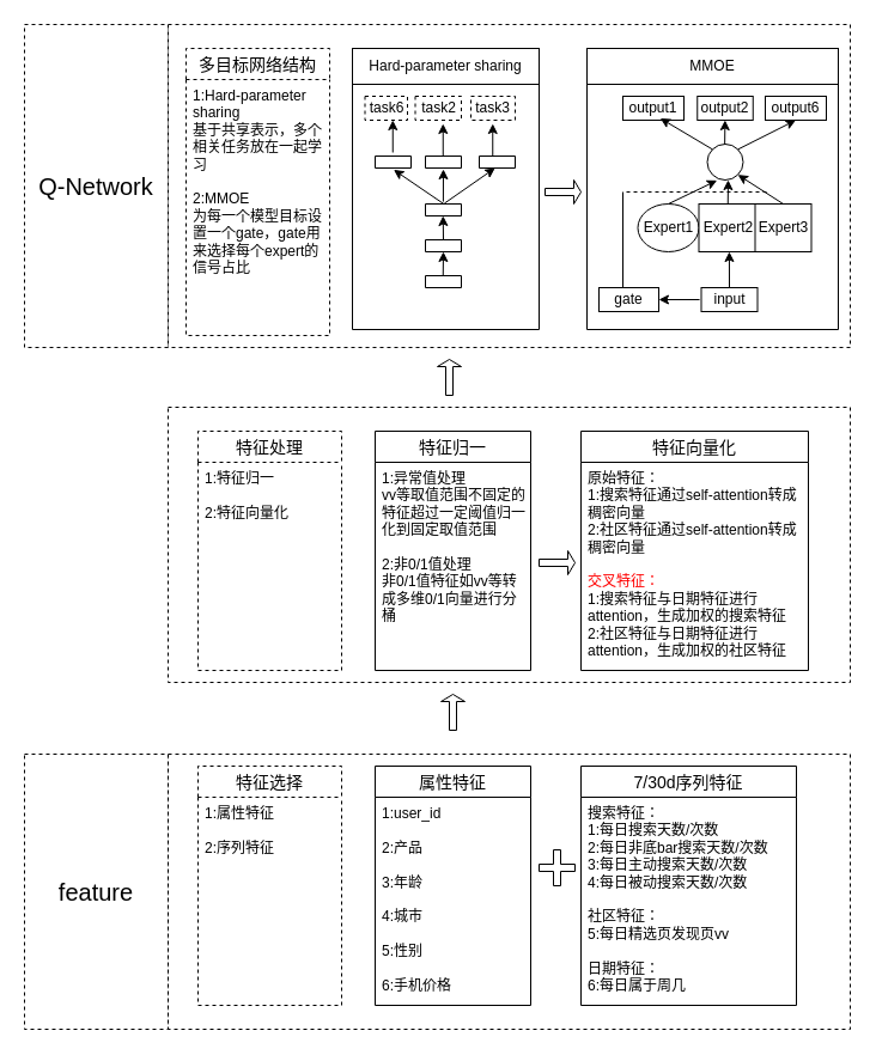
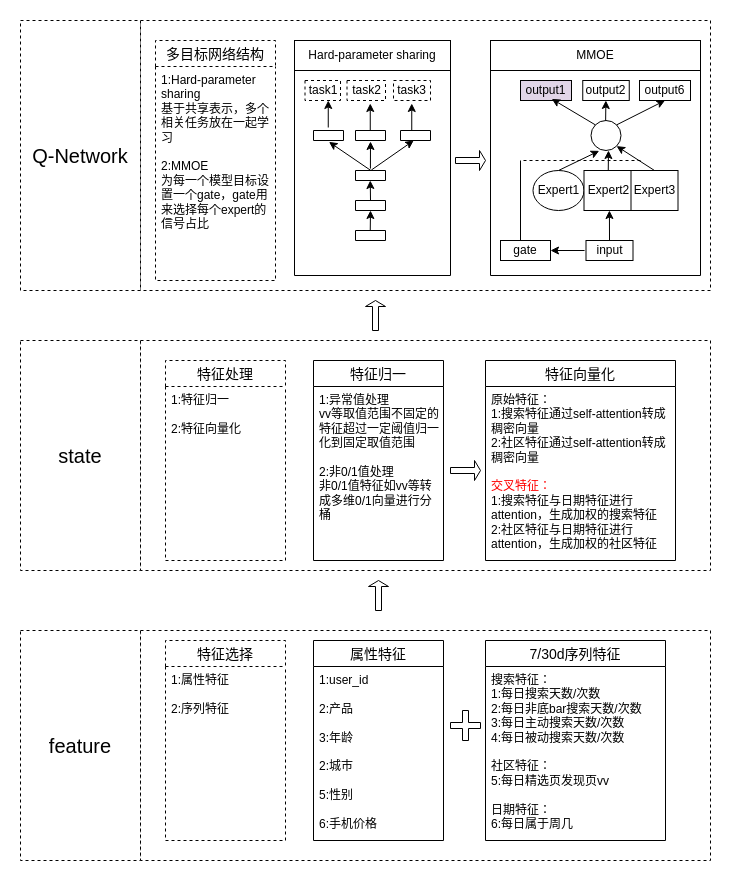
  <mxCell id="0" />
  <mxCell id="1" parent="0" />
  <mxCell id="2" value="" style="rounded=0;whiteSpace=wrap;html=1;dashed=1;" parent="1" vertex="1"><mxGeometry x="140" y="20" width="570" height="270" as="geometry" /></mxCell>
  <mxCell id="3" value="" style="rounded=0;whiteSpace=wrap;html=1;dashed=1;" parent="1" vertex="1"><mxGeometry x="140" y="630" width="570" height="230" as="geometry" /></mxCell>
  <mxCell id="4" value="" style="rounded=0;whiteSpace=wrap;html=1;dashed=1;" parent="1" vertex="1"><mxGeometry x="140" y="340" width="570" height="230" as="geometry" /></mxCell>
  <mxCell id="5" value="属性特征" style="swimlane;fontStyle=0;childLayout=stackLayout;horizontal=1;startSize=26;horizontalStack=0;resizeParent=1;resizeParentMax=0;resizeLast=0;collapsible=1;marginBottom=0;align=center;fontSize=14;" parent="1" vertex="1"><mxGeometry x="313" y="640" width="130" height="200" as="geometry"><mxRectangle x="280" y="370" width="100" height="30" as="alternateBounds" /></mxGeometry></mxCell>
- <mxCell id="6" value="1:user_id&lt;br&gt;&lt;br&gt;2:产品&lt;br&gt;&lt;br&gt;3:年龄&lt;br&gt;&lt;br&gt;4:城市&lt;br&gt;&lt;br&gt;5:性别&lt;br&gt;&lt;br&gt;6:手机价格" style="text;strokeColor=none;fillColor=none;spacingLeft=4;spacingRight=4;overflow=hidden;rotatable=0;points=[[0,0.5],[1,0.5]];portConstraint=eastwest;fontSize=12;whiteSpace=wrap;html=1;" parent="5" vertex="1"><mxGeometry y="26" width="130" height="174" as="geometry" /></mxCell>
+ <mxCell id="6" value="1:user_id&lt;br&gt;&lt;br&gt;2:产品&lt;br&gt;&lt;br&gt;3:年龄&lt;br&gt;&lt;br&gt;2:城市&lt;br&gt;&lt;br&gt;5:性别&lt;br&gt;&lt;br&gt;6:手机价格" style="text;strokeColor=none;fillColor=none;spacingLeft=4;spacingRight=4;overflow=hidden;rotatable=0;points=[[0,0.5],[1,0.5]];portConstraint=eastwest;fontSize=12;whiteSpace=wrap;html=1;" parent="5" vertex="1"><mxGeometry y="26" width="130" height="174" as="geometry" /></mxCell>
  <mxCell id="7" value="7/30d序列特征" style="swimlane;fontStyle=0;childLayout=stackLayout;horizontal=1;startSize=26;horizontalStack=0;resizeParent=1;resizeParentMax=0;resizeLast=0;collapsible=1;marginBottom=0;align=center;fontSize=14;" parent="1" vertex="1"><mxGeometry x="485" y="640" width="180" height="200" as="geometry"><mxRectangle x="280" y="370" width="100" height="30" as="alternateBounds" /></mxGeometry></mxCell>
  <mxCell id="8" value="搜索特征：&lt;br&gt;1:每日搜索天数/次数&lt;br&gt;2:每日非底bar搜索天数/次数&lt;br&gt;3:每日主动搜索天数/次数&lt;br&gt;4:每日被动搜索天数/次数&lt;br&gt;&lt;br&gt;社区特征：&lt;br&gt;5:每日精选页发现页vv&lt;br&gt;&lt;br&gt;日期特征：&lt;br&gt;6:每日属于周几" style="text;strokeColor=none;fillColor=none;spacingLeft=4;spacingRight=4;overflow=hidden;rotatable=0;points=[[0,0.5],[1,0.5]];portConstraint=eastwest;fontSize=12;whiteSpace=wrap;html=1;" parent="7" vertex="1"><mxGeometry y="26" width="180" height="174" as="geometry" /></mxCell>
  <mxCell id="9" value="特征选择" style="swimlane;fontStyle=0;childLayout=stackLayout;horizontal=1;startSize=26;horizontalStack=0;resizeParent=1;resizeParentMax=0;resizeLast=0;collapsible=1;marginBottom=0;align=center;fontSize=14;dashed=1;" parent="1" vertex="1"><mxGeometry x="165" y="640" width="120" height="200" as="geometry"><mxRectangle x="145" y="1230" width="100" height="30" as="alternateBounds" /></mxGeometry></mxCell>
  <mxCell id="10" value="1:属性特征&lt;br&gt;&lt;br&gt;2:序列特征" style="text;strokeColor=none;fillColor=none;spacingLeft=4;spacingRight=4;overflow=hidden;rotatable=0;points=[[0,0.5],[1,0.5]];portConstraint=eastwest;fontSize=12;whiteSpace=wrap;html=1;" parent="9" vertex="1"><mxGeometry y="26" width="120" height="174" as="geometry" /></mxCell>
  <mxCell id="11" value="特征归一" style="swimlane;fontStyle=0;childLayout=stackLayout;horizontal=1;startSize=26;horizontalStack=0;resizeParent=1;resizeParentMax=0;resizeLast=0;collapsible=1;marginBottom=0;align=center;fontSize=14;" parent="1" vertex="1"><mxGeometry x="313" y="360" width="130" height="200" as="geometry"><mxRectangle x="280" y="370" width="100" height="30" as="alternateBounds" /></mxGeometry></mxCell>
  <mxCell id="12" value="1:异常值处理&lt;br&gt;vv等取值范围不固定的特征超过一定阈值归一化到固定取值范围&lt;br&gt;&lt;br&gt;2:非0/1值处理&lt;br&gt;非0/1值特征如vv等转成多维0/1向量进行分桶" style="text;strokeColor=none;fillColor=none;spacingLeft=4;spacingRight=4;overflow=hidden;rotatable=0;points=[[0,0.5],[1,0.5]];portConstraint=eastwest;fontSize=12;whiteSpace=wrap;html=1;" parent="11" vertex="1"><mxGeometry y="26" width="130" height="174" as="geometry" /></mxCell>
  <mxCell id="13" value="特征向量化" style="swimlane;fontStyle=0;childLayout=stackLayout;horizontal=1;startSize=26;horizontalStack=0;resizeParent=1;resizeParentMax=0;resizeLast=0;collapsible=1;marginBottom=0;align=center;fontSize=14;" parent="1" vertex="1"><mxGeometry x="485" y="360" width="190" height="200" as="geometry"><mxRectangle x="280" y="370" width="100" height="30" as="alternateBounds" /></mxGeometry></mxCell>
  <mxCell id="14" value="原始特征：&lt;br&gt;1:搜索特征通过self-attention转成稠密向量&lt;br&gt;2:社区特征通过self-attention转成稠密向量&lt;br&gt;&lt;br&gt;&lt;font color=&quot;#ff0000&quot;&gt;交叉特征：&lt;/font&gt;&lt;br&gt;1:搜索特征与日期特征进行attention，生成加权的搜索特征&lt;br&gt;2:社区特征与日期特征进行attention，生成加权的社区特征" style="text;strokeColor=none;fillColor=none;spacingLeft=4;spacingRight=4;overflow=hidden;rotatable=0;points=[[0,0.5],[1,0.5]];portConstraint=eastwest;fontSize=12;whiteSpace=wrap;html=1;" parent="13" vertex="1"><mxGeometry y="26" width="190" height="174" as="geometry" /></mxCell>
  <mxCell id="15" value="特征处理" style="swimlane;fontStyle=0;childLayout=stackLayout;horizontal=1;startSize=26;horizontalStack=0;resizeParent=1;resizeParentMax=0;resizeLast=0;collapsible=1;marginBottom=0;align=center;fontSize=14;dashed=1;" parent="1" vertex="1"><mxGeometry x="165" y="360" width="120" height="200" as="geometry"><mxRectangle x="145" y="950" width="100" height="30" as="alternateBounds" /></mxGeometry></mxCell>
  <mxCell id="16" value="1:特征归一&lt;br&gt;&lt;br&gt;2:特征向量化" style="text;strokeColor=none;fillColor=none;spacingLeft=4;spacingRight=4;overflow=hidden;rotatable=0;points=[[0,0.5],[1,0.5]];portConstraint=eastwest;fontSize=12;whiteSpace=wrap;html=1;" parent="15" vertex="1"><mxGeometry y="26" width="120" height="174" as="geometry" /></mxCell>
  <mxCell id="17" value="" style="shape=cross;whiteSpace=wrap;html=1;" parent="1" vertex="1"><mxGeometry x="450" y="710" width="30" height="30" as="geometry" /></mxCell>
  <mxCell id="18" value="" style="shape=singleArrow;whiteSpace=wrap;html=1;" parent="1" vertex="1"><mxGeometry x="450" y="460" width="30" height="20" as="geometry" /></mxCell>
  <mxCell id="19" value="多目标网络结构" style="swimlane;fontStyle=0;childLayout=stackLayout;horizontal=1;startSize=26;horizontalStack=0;resizeParent=1;resizeParentMax=0;resizeLast=0;collapsible=1;marginBottom=0;align=center;fontSize=14;dashed=1;" parent="1" vertex="1"><mxGeometry x="155" y="40" width="120" height="240" as="geometry"><mxRectangle x="135" y="630" width="100" height="30" as="alternateBounds" /></mxGeometry></mxCell>
  <mxCell id="20" value="1:Hard-parameter sharing&lt;br&gt;基于共享表示，多个相关任务放在一起学习&lt;br&gt;&lt;br&gt;2:MMOE&lt;br&gt;为每一个模型目标设置一个gate，gate用来选择每个expert的信号占比" style="text;strokeColor=none;fillColor=none;spacingLeft=4;spacingRight=4;overflow=hidden;rotatable=0;points=[[0,0.5],[1,0.5]];portConstraint=eastwest;fontSize=12;whiteSpace=wrap;html=1;" parent="19" vertex="1"><mxGeometry y="26" width="120" height="214" as="geometry" /></mxCell>
  <mxCell id="21" value="" style="verticalLabelPosition=bottom;verticalAlign=top;html=1;shape=mxgraph.basic.rect;fillColor2=none;strokeWidth=1;size=20;indent=5;" parent="1" vertex="1"><mxGeometry x="294" y="45" width="156" height="230" as="geometry" /></mxCell>
  <mxCell id="22" value="" style="verticalLabelPosition=bottom;verticalAlign=top;html=1;shape=mxgraph.basic.rect;fillColor2=none;strokeWidth=1;size=20;indent=5;" parent="1" vertex="1"><mxGeometry x="490" y="45" width="210" height="230" as="geometry" /></mxCell>
  <mxCell id="23" value="" style="verticalLabelPosition=bottom;verticalAlign=top;html=1;shape=mxgraph.basic.rect;fillColor2=none;strokeWidth=1;size=20;indent=5;" parent="1" vertex="1"><mxGeometry x="355" y="230" width="30" height="10" as="geometry" /></mxCell>
  <mxCell id="24" value="" style="verticalLabelPosition=bottom;verticalAlign=top;html=1;shape=mxgraph.basic.rect;fillColor2=none;strokeWidth=1;size=20;indent=5;" parent="1" vertex="1"><mxGeometry x="355" y="200" width="30" height="10" as="geometry" /></mxCell>
  <mxCell id="25" value="" style="verticalLabelPosition=bottom;verticalAlign=top;html=1;shape=mxgraph.basic.rect;fillColor2=none;strokeWidth=1;size=20;indent=5;" parent="1" vertex="1"><mxGeometry x="355" y="170" width="30" height="10" as="geometry" /></mxCell>
  <mxCell id="26" value="" style="verticalLabelPosition=bottom;verticalAlign=top;html=1;shape=mxgraph.basic.rect;fillColor2=none;strokeWidth=1;size=20;indent=5;" parent="1" vertex="1"><mxGeometry x="313" y="130" width="30" height="10" as="geometry" /></mxCell>
  <mxCell id="27" value="" style="verticalLabelPosition=bottom;verticalAlign=top;html=1;shape=mxgraph.basic.rect;fillColor2=none;strokeWidth=1;size=20;indent=5;" parent="1" vertex="1"><mxGeometry x="355" y="130" width="30" height="10" as="geometry" /></mxCell>
  <mxCell id="28" value="" style="verticalLabelPosition=bottom;verticalAlign=top;html=1;shape=mxgraph.basic.rect;fillColor2=none;strokeWidth=1;size=20;indent=5;" parent="1" vertex="1"><mxGeometry x="400" y="130" width="30" height="10" as="geometry" /></mxCell>
  <mxCell id="29" value="" style="endArrow=classic;html=1;rounded=0;exitX=0.513;exitY=0;exitDx=0;exitDy=0;exitPerimeter=0;entryX=0.516;entryY=1.143;entryDx=0;entryDy=0;entryPerimeter=0;" parent="1" source="25" target="26" edge="1"><mxGeometry width="50" height="50" relative="1" as="geometry"><mxPoint x="334" y="180" as="sourcePoint" /><mxPoint x="384" y="130" as="targetPoint" /></mxGeometry></mxCell>
  <mxCell id="30" value="" style="endArrow=classic;html=1;rounded=0;exitX=0.497;exitY=-0.19;exitDx=0;exitDy=0;exitPerimeter=0;entryX=0.516;entryY=1.143;entryDx=0;entryDy=0;entryPerimeter=0;" parent="1" source="25" edge="1"><mxGeometry width="50" height="50" relative="1" as="geometry"><mxPoint x="412" y="170" as="sourcePoint" /><mxPoint x="370" y="141" as="targetPoint" /></mxGeometry></mxCell>
  <mxCell id="31" value="" style="endArrow=classic;html=1;rounded=0;exitX=0.529;exitY=-0.048;exitDx=0;exitDy=0;exitPerimeter=0;entryX=0.441;entryY=1;entryDx=0;entryDy=0;entryPerimeter=0;" parent="1" source="25" target="28" edge="1"><mxGeometry width="50" height="50" relative="1" as="geometry"><mxPoint x="380" y="178" as="sourcePoint" /><mxPoint x="380" y="150" as="targetPoint" /></mxGeometry></mxCell>
  <mxCell id="32" value="" style="endArrow=classic;html=1;rounded=0;entryX=0.516;entryY=1.143;entryDx=0;entryDy=0;entryPerimeter=0;" parent="1" edge="1"><mxGeometry width="50" height="50" relative="1" as="geometry"><mxPoint x="370" y="200" as="sourcePoint" /><mxPoint x="369.76" y="180" as="targetPoint" /></mxGeometry></mxCell>
  <mxCell id="33" value="" style="endArrow=classic;html=1;rounded=0;exitX=0.497;exitY=-0.19;exitDx=0;exitDy=0;exitPerimeter=0;" parent="1" edge="1"><mxGeometry width="50" height="50" relative="1" as="geometry"><mxPoint x="369.76" y="230" as="sourcePoint" /><mxPoint x="370" y="210" as="targetPoint" /></mxGeometry></mxCell>
- <mxCell id="34" value="task6" style="rounded=0;whiteSpace=wrap;html=1;dashed=1;" parent="1" vertex="1"><mxGeometry x="304.5" y="80" width="35.5" height="20" as="geometry" /></mxCell>
+ <mxCell id="34" value="task1" style="rounded=0;whiteSpace=wrap;html=1;dashed=1;" parent="1" vertex="1"><mxGeometry x="304.5" y="80" width="35.5" height="20" as="geometry" /></mxCell>
  <mxCell id="35" value="task2" style="rounded=0;whiteSpace=wrap;html=1;dashed=1;" parent="1" vertex="1"><mxGeometry x="346.5" y="80" width="38.5" height="20" as="geometry" /></mxCell>
  <mxCell id="36" value="task3" style="rounded=0;whiteSpace=wrap;html=1;dashed=1;" parent="1" vertex="1"><mxGeometry x="393" y="80" width="37" height="20" as="geometry" /></mxCell>
  <mxCell id="37" value="" style="endArrow=classic;html=1;rounded=0;exitX=0.497;exitY=-0.19;exitDx=0;exitDy=0;exitPerimeter=0;entryX=0.516;entryY=1.143;entryDx=0;entryDy=0;entryPerimeter=0;" parent="1" edge="1"><mxGeometry width="50" height="50" relative="1" as="geometry"><mxPoint x="327.76" y="127" as="sourcePoint" /><mxPoint x="327.76" y="100" as="targetPoint" /></mxGeometry></mxCell>
  <mxCell id="38" value="" style="endArrow=classic;html=1;rounded=0;exitX=0.497;exitY=-0.19;exitDx=0;exitDy=0;exitPerimeter=0;entryX=0.516;entryY=1.143;entryDx=0;entryDy=0;entryPerimeter=0;" parent="1" edge="1"><mxGeometry width="50" height="50" relative="1" as="geometry"><mxPoint x="369.76" y="130" as="sourcePoint" /><mxPoint x="369.76" y="103" as="targetPoint" /></mxGeometry></mxCell>
  <mxCell id="39" value="" style="endArrow=classic;html=1;rounded=0;exitX=0.497;exitY=-0.19;exitDx=0;exitDy=0;exitPerimeter=0;entryX=0.516;entryY=1.143;entryDx=0;entryDy=0;entryPerimeter=0;" parent="1" edge="1"><mxGeometry width="50" height="50" relative="1" as="geometry"><mxPoint x="411.26" y="130" as="sourcePoint" /><mxPoint x="411.26" y="103" as="targetPoint" /></mxGeometry></mxCell>
  <mxCell id="40" value="Hard-parameter sharing" style="rounded=0;whiteSpace=wrap;html=1;" parent="1" vertex="1"><mxGeometry x="294" y="40" width="156" height="30" as="geometry" /></mxCell>
  <mxCell id="41" value="Expert1" style="ellipse;whiteSpace=wrap;html=1;" parent="1" vertex="1"><mxGeometry x="532.5" y="170" width="51" height="40" as="geometry" /></mxCell>
  <mxCell id="42" value="Expert2" style="rounded=0;whiteSpace=wrap;html=1;" parent="1" vertex="1"><mxGeometry x="583.5" y="170" width="49" height="40" as="geometry" /></mxCell>
  <mxCell id="43" value="Expert3" style="rounded=0;whiteSpace=wrap;html=1;" parent="1" vertex="1"><mxGeometry x="630.5" y="170" width="47" height="40" as="geometry" /></mxCell>
  <mxCell id="44" value="input" style="rounded=0;whiteSpace=wrap;html=1;" parent="1" vertex="1"><mxGeometry x="585.5" y="240" width="47" height="20" as="geometry" /></mxCell>
  <mxCell id="45" value="gate" style="rounded=0;whiteSpace=wrap;html=1;" parent="1" vertex="1"><mxGeometry x="500" y="240" width="50" height="20" as="geometry" /></mxCell>
  <mxCell id="46" value="" style="endArrow=classic;html=1;rounded=0;exitX=0.5;exitY=0;exitDx=0;exitDy=0;" parent="1" source="44" edge="1"><mxGeometry width="50" height="50" relative="1" as="geometry"><mxPoint x="608.69" y="230" as="sourcePoint" /><mxPoint x="608.93" y="210" as="targetPoint" /></mxGeometry></mxCell>
  <mxCell id="47" value="" style="endArrow=classic;html=1;rounded=0;exitX=0.5;exitY=0;exitDx=0;exitDy=0;" parent="1" edge="1"><mxGeometry width="50" height="50" relative="1" as="geometry"><mxPoint x="584.07" y="250" as="sourcePoint" /><mxPoint x="550" y="250" as="targetPoint" /></mxGeometry></mxCell>
- <mxCell id="48" value="output1" style="rounded=0;whiteSpace=wrap;html=1;" parent="1" vertex="1"><mxGeometry x="520" y="80" width="51" height="20" as="geometry" /></mxCell>
+ <mxCell id="48" value="output1" style="rounded=0;whiteSpace=wrap;html=1;fillColor=#e1d5e7;" parent="1" vertex="1"><mxGeometry x="520" y="80" width="51" height="20" as="geometry" /></mxCell>
  <mxCell id="49" value="output6" style="rounded=0;whiteSpace=wrap;html=1;" parent="1" vertex="1"><mxGeometry x="639" y="80" width="51" height="20" as="geometry" /></mxCell>
  <mxCell id="50" value="" style="ellipse;whiteSpace=wrap;html=1;aspect=fixed;" parent="1" vertex="1"><mxGeometry x="590.5" y="120" width="30" height="30" as="geometry" /></mxCell>
  <mxCell id="51" value="" style="endArrow=classic;html=1;rounded=0;exitX=0.5;exitY=0;exitDx=0;exitDy=0;" parent="1" edge="1"><mxGeometry width="50" height="50" relative="1" as="geometry"><mxPoint x="607.76" y="170" as="sourcePoint" /><mxPoint x="608" y="150" as="targetPoint" /></mxGeometry></mxCell>
  <mxCell id="52" value="" style="endArrow=classic;html=1;rounded=0;exitX=0.5;exitY=0;exitDx=0;exitDy=0;entryX=0.273;entryY=1.012;entryDx=0;entryDy=0;entryPerimeter=0;" parent="1" source="41" target="50" edge="1"><mxGeometry width="50" height="50" relative="1" as="geometry"><mxPoint x="619" y="250" as="sourcePoint" /><mxPoint x="618.93" y="220" as="targetPoint" /></mxGeometry></mxCell>
  <mxCell id="53" value="" style="endArrow=classic;html=1;rounded=0;exitX=0.5;exitY=0;exitDx=0;exitDy=0;entryX=1;entryY=1;entryDx=0;entryDy=0;" parent="1" source="43" target="50" edge="1"><mxGeometry width="50" height="50" relative="1" as="geometry"><mxPoint x="653.76" y="170" as="sourcePoint" /><mxPoint x="653.69" y="140" as="targetPoint" /></mxGeometry></mxCell>
  <mxCell id="54" value="" style="endArrow=none;html=1;rounded=0;" parent="1" edge="1"><mxGeometry width="50" height="50" relative="1" as="geometry"><mxPoint x="520" y="240" as="sourcePoint" /><mxPoint x="520" y="160" as="targetPoint" /></mxGeometry></mxCell>
  <mxCell id="55" value="" style="endArrow=none;html=1;rounded=0;dashed=1;" parent="1" edge="1"><mxGeometry width="50" height="50" relative="1" as="geometry"><mxPoint x="640" y="160" as="sourcePoint" /><mxPoint x="520" y="160" as="targetPoint" /></mxGeometry></mxCell>
  <mxCell id="56" value="" style="endArrow=classic;html=1;rounded=0;exitX=0;exitY=0;exitDx=0;exitDy=0;entryX=0.613;entryY=0.921;entryDx=0;entryDy=0;entryPerimeter=0;" parent="1" source="50" target="48" edge="1"><mxGeometry width="50" height="50" relative="1" as="geometry"><mxPoint x="574.76" y="140" as="sourcePoint" /><mxPoint x="574.69" y="110" as="targetPoint" /></mxGeometry></mxCell>
  <mxCell id="57" value="" style="endArrow=classic;html=1;rounded=0;exitX=1;exitY=0;exitDx=0;exitDy=0;entryX=0.5;entryY=1;entryDx=0;entryDy=0;" parent="1" source="50" target="49" edge="1"><mxGeometry width="50" height="50" relative="1" as="geometry"><mxPoint x="639.26" y="140" as="sourcePoint" /><mxPoint x="639.19" y="110" as="targetPoint" /></mxGeometry></mxCell>
  <mxCell id="58" value="MMOE" style="rounded=0;whiteSpace=wrap;html=1;" parent="1" vertex="1"><mxGeometry x="490" y="40" width="210" height="30" as="geometry" /></mxCell>
  <mxCell id="59" value="" style="shape=singleArrow;whiteSpace=wrap;html=1;" parent="1" vertex="1"><mxGeometry x="455" y="150" width="30" height="20" as="geometry" /></mxCell>
  <mxCell id="60" value="" style="shape=singleArrow;direction=north;whiteSpace=wrap;html=1;" parent="1" vertex="1"><mxGeometry x="365" y="300" width="20" height="30" as="geometry" /></mxCell>
  <mxCell id="61" value="output2" style="rounded=0;whiteSpace=wrap;html=1;" parent="1" vertex="1"><mxGeometry x="582.25" y="80" width="46.5" height="20" as="geometry" /></mxCell>
  <mxCell id="62" value="" style="endArrow=classic;html=1;rounded=0;exitX=0.5;exitY=0;exitDx=0;exitDy=0;" parent="1" edge="1"><mxGeometry width="50" height="50" relative="1" as="geometry"><mxPoint x="605.14" y="120" as="sourcePoint" /><mxPoint x="605.38" y="100" as="targetPoint" /></mxGeometry></mxCell>
  <mxCell id="63" value="" style="shape=singleArrow;direction=north;whiteSpace=wrap;html=1;" parent="1" vertex="1"><mxGeometry x="368" y="580" width="20" height="30" as="geometry" /></mxCell>
+ <mxCell id="64" value="&lt;font style=&quot;font-size: 20px;&quot;&gt;state&lt;/font&gt;" style="rounded=0;whiteSpace=wrap;html=1;dashed=1;" parent="1" vertex="1"><mxGeometry y="340" width="120" height="230" as="geometry" x="20" /></mxCell>
  <mxCell id="65" value="&lt;font style=&quot;font-size: 20px;&quot;&gt;Q-Network&lt;/font&gt;" style="rounded=0;whiteSpace=wrap;html=1;dashed=1;" parent="1" vertex="1"><mxGeometry y="20" width="120" height="270" as="geometry" x="20" /></mxCell>
  <mxCell id="66" value="&lt;font style=&quot;font-size: 20px;&quot;&gt;feature&lt;/font&gt;" style="rounded=0;whiteSpace=wrap;html=1;dashed=1;" parent="1" vertex="1"><mxGeometry y="630" width="120" height="230" as="geometry" x="20" /></mxCell>
